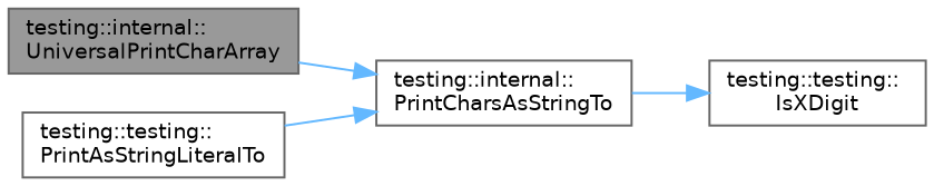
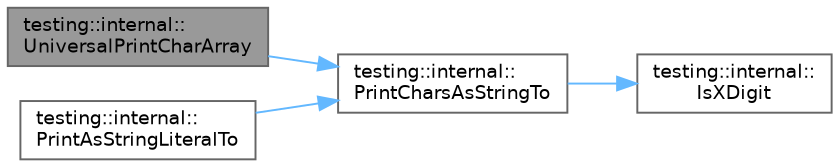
  digraph {
    rankdir=LR
    node [color=grey40 fillcolor=white fontname=Helvetica fontsize=10 shape=box style=filled]
    edge [color=steelblue1 fontname=Helvetica fontsize=10 labelfontname=Helvetica labelfontsize=10 style=solid]
    n1 [color=gray40 fillcolor=grey60 fontcolor=black height=0.2 label="testing::internal::\lUniversalPrintCharArray" width=0.4]
    n2 [height=0.2 label="testing::internal::\lPrintCharsAsStringTo" width=0.4]
-   n3 [height=0.2 label="testing::testing::\lIsXDigit" width=0.4]
-   n4 [height=0.2 label="testing::testing::\lPrintAsStringLiteralTo" width=0.4]
+   n3 [height=0.2 label="testing::internal::\lIsXDigit" width=0.4]
+   n4 [height=0.2 label="testing::internal::\lPrintAsStringLiteralTo" width=0.4]
    n1 -> n2
    n2 -> n3
    n4 -> n2
  }
